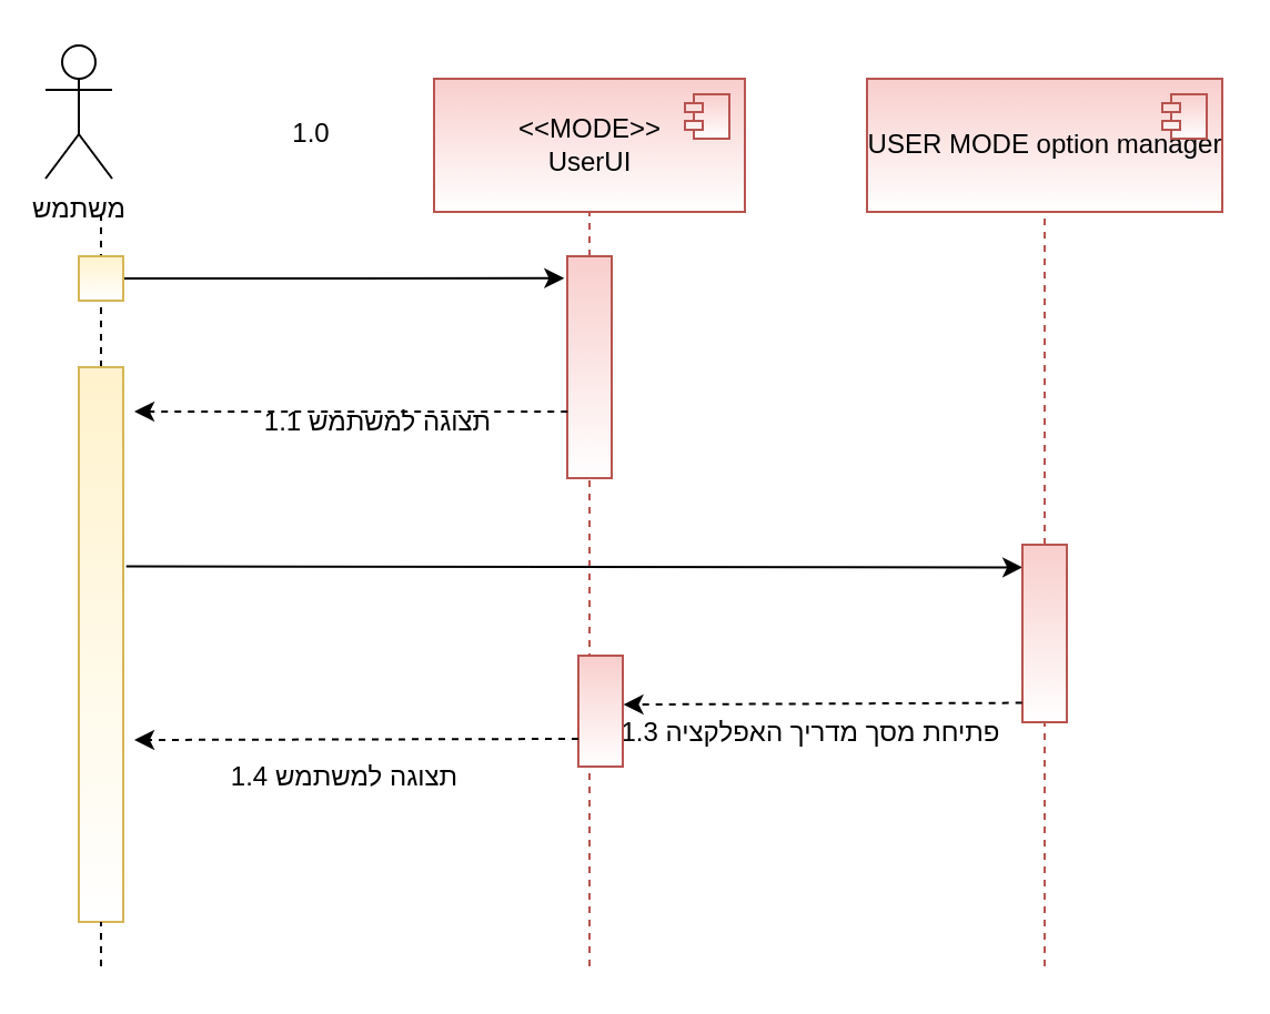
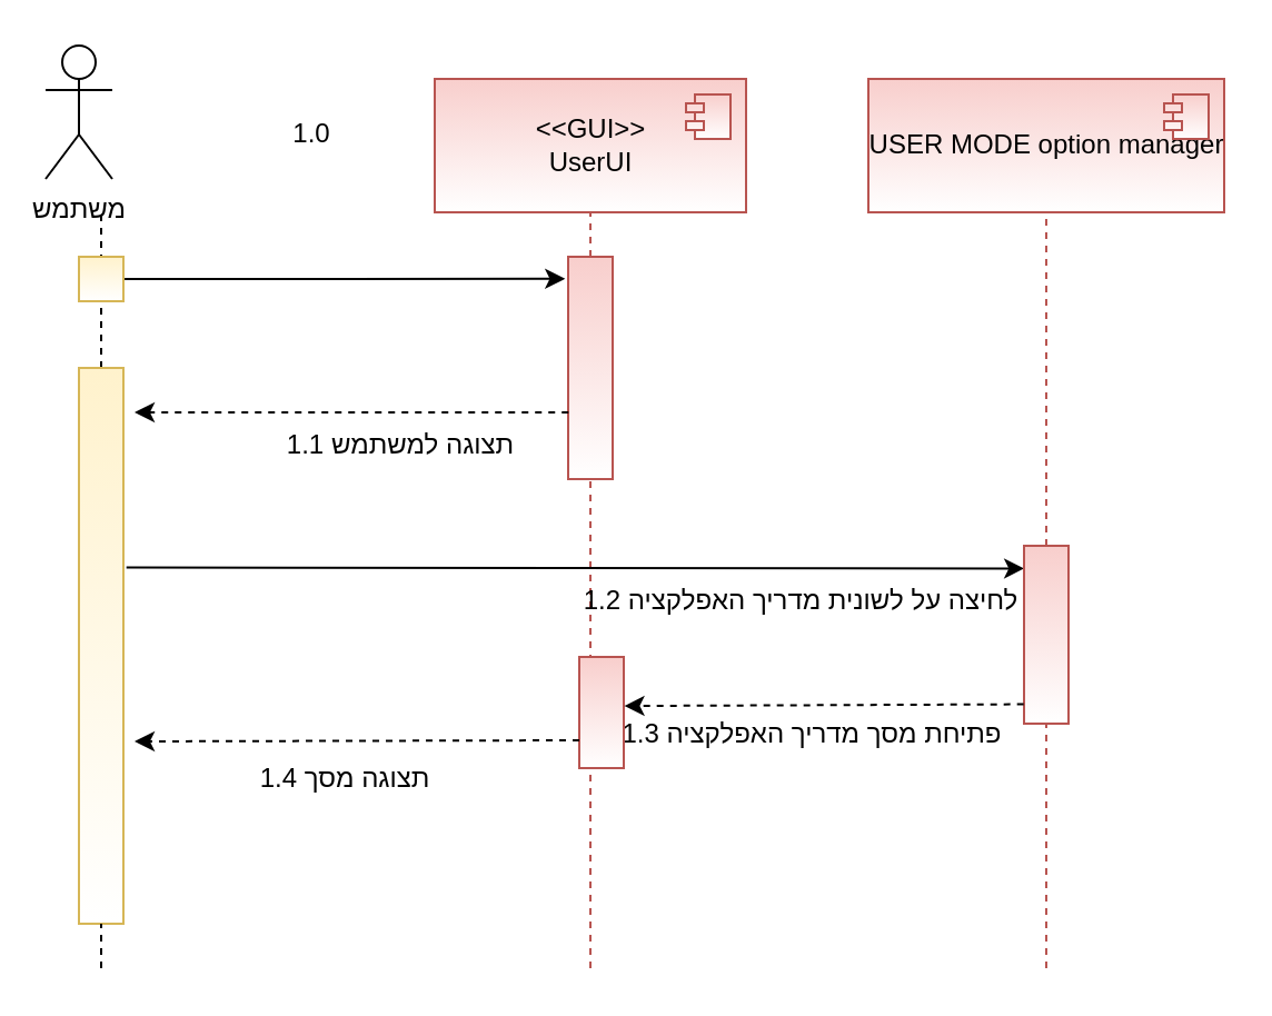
  <mxCell id="0" />
  <mxCell id="1" parent="0" />
  <mxCell id="2" value="משתמש" style="shape=umlActor;verticalLabelPosition=bottom;verticalAlign=top;html=1;outlineConnect=0;gradientColor=#ffffff;" parent="1" vertex="1"><mxGeometry x="20" y="20" width="30" height="60" as="geometry" /></mxCell>
  <mxCell id="3" value="" style="endArrow=none;dashed=1;html=1;rounded=0;startArrow=none;" parent="1" source="10" edge="1"><mxGeometry width="50" height="50" relative="1" as="geometry"><mxPoint x="45" y="475" as="sourcePoint" /><mxPoint x="45" y="95" as="targetPoint" /></mxGeometry></mxCell>
  <mxCell id="4" value="" style="endArrow=none;dashed=1;html=1;rounded=0;entryX=0.5;entryY=1;entryDx=0;entryDy=0;fillColor=#f8cecc;strokeColor=#b85450;startArrow=none;" parent="1" source="8" edge="1"><mxGeometry width="50" height="50" relative="1" as="geometry"><mxPoint x="265" y="485" as="sourcePoint" /><mxPoint x="265" y="95" as="targetPoint" /></mxGeometry></mxCell>
  <mxCell id="5" value="" style="endArrow=none;dashed=1;html=1;rounded=0;entryX=0.5;entryY=1;entryDx=0;entryDy=0;fillColor=#f8cecc;strokeColor=#b85450;startArrow=none;" parent="1" source="18" edge="1"><mxGeometry width="50" height="50" relative="1" as="geometry"><mxPoint x="465" y="495" as="sourcePoint" /><mxPoint x="470" y="95" as="targetPoint" /></mxGeometry></mxCell>
  <mxCell id="6" style="edgeStyle=orthogonalEdgeStyle;rounded=0;orthogonalLoop=1;jettySize=auto;html=1;entryX=-0.067;entryY=0.099;entryDx=0;entryDy=0;entryPerimeter=0;" parent="1" source="7" target="8" edge="1"><mxGeometry relative="1" as="geometry"><mxPoint x="190" y="129" as="targetPoint" /></mxGeometry></mxCell>
  <mxCell id="7" value="" style="rounded=0;whiteSpace=wrap;html=1;fillColor=#fff2cc;strokeColor=#d6b656;gradientColor=#ffffff;" parent="1" vertex="1"><mxGeometry x="35" y="115" width="20" height="20" as="geometry" /></mxCell>
  <mxCell id="8" value="" style="rounded=0;whiteSpace=wrap;html=1;fillColor=#f8cecc;strokeColor=#b85450;gradientColor=#ffffff;" parent="1" vertex="1"><mxGeometry x="255" y="115" width="20" height="100" as="geometry" /></mxCell>
  <mxCell id="9" value="" style="endArrow=none;dashed=1;html=1;rounded=0;entryX=0.5;entryY=1;entryDx=0;entryDy=0;fillColor=#f8cecc;strokeColor=#b85450;" parent="1" target="8" edge="1"><mxGeometry width="50" height="50" relative="1" as="geometry"><mxPoint x="265" y="435" as="sourcePoint" /><mxPoint x="265" y="95" as="targetPoint" /></mxGeometry></mxCell>
  <mxCell id="10" value="" style="rounded=0;whiteSpace=wrap;html=1;fillColor=#fff2cc;strokeColor=#d6b656;gradientColor=#ffffff;" parent="1" vertex="1"><mxGeometry x="35" y="165" width="20" height="250" as="geometry" /></mxCell>
  <mxCell id="11" value="" style="endArrow=none;dashed=1;html=1;rounded=0;" parent="1" target="10" edge="1"><mxGeometry width="50" height="50" relative="1" as="geometry"><mxPoint x="45" y="435" as="sourcePoint" /><mxPoint x="45" y="95" as="targetPoint" /></mxGeometry></mxCell>
  <mxCell id="12" value="" style="endArrow=classic;html=1;rounded=0;exitX=0.006;exitY=0.7;exitDx=0;exitDy=0;exitPerimeter=0;dashed=1;" parent="1" source="8" edge="1"><mxGeometry width="50" height="50" relative="1" as="geometry"><mxPoint x="240" y="184" as="sourcePoint" /><mxPoint x="60" y="185" as="targetPoint" /></mxGeometry></mxCell>
- <mxCell id="13" value="תצוגה למשתמש 1.1" style="text;html=1;strokeColor=none;fillColor=none;align=center;verticalAlign=middle;whiteSpace=wrap;rounded=0;textDirection=rtl;" parent="1" vertex="1"><mxGeometry x="115" y="175" width="110" height="30" as="geometry" /></mxCell>
+ <mxCell id="13" value="תצוגה למשתמש 1.1" style="text;html=1;strokeColor=none;fillColor=none;align=center;verticalAlign=middle;whiteSpace=wrap;rounded=0;textDirection=rtl;" parent="1" vertex="1"><mxGeometry x="125" y="185" width="110" height="30" as="geometry" /></mxCell>
  <mxCell id="14" value="" style="endArrow=classic;html=1;rounded=0;entryX=0.004;entryY=0.128;entryDx=0;entryDy=0;entryPerimeter=0;exitX=1.067;exitY=0.359;exitDx=0;exitDy=0;exitPerimeter=0;" parent="1" source="10" target="18" edge="1"><mxGeometry width="50" height="50" relative="1" as="geometry"><mxPoint x="115" y="274" as="sourcePoint" /><mxPoint x="455" y="258" as="targetPoint" /></mxGeometry></mxCell>
- <mxCell id="16" value="&lt;span&gt;&amp;lt;&amp;lt;MODE&amp;gt;&amp;gt;&lt;/span&gt;&lt;br&gt;&lt;span&gt;UserUI&lt;/span&gt;" style="html=1;dropTarget=0;fillColor=#f8cecc;strokeColor=#b85450;gradientColor=#ffffff;" parent="1" vertex="1"><mxGeometry x="195" y="35" width="140" height="60" as="geometry" /></mxCell>
+ <mxCell id="15" value="לחיצה על לשונית מדריך האפלקציה 1.2" style="text;html=1;strokeColor=none;fillColor=none;align=center;verticalAlign=middle;whiteSpace=wrap;rounded=0;textDirection=rtl;" parent="1" vertex="1"><mxGeometry x="260" y="255" width="200" height="30" as="geometry" /></mxCell>
+ <mxCell id="16" value="&lt;span&gt;&amp;lt;&amp;lt;GUI&amp;gt;&amp;gt;&lt;/span&gt;&lt;br&gt;&lt;span&gt;UserUI&lt;/span&gt;" style="html=1;dropTarget=0;fillColor=#f8cecc;strokeColor=#b85450;gradientColor=#ffffff;" parent="1" vertex="1"><mxGeometry x="195" y="35" width="140" height="60" as="geometry" /></mxCell>
  <mxCell id="17" value="" style="shape=module;jettyWidth=8;jettyHeight=4;fillColor=#f8cecc;strokeColor=#b85450;gradientColor=#ffffff;" parent="16" vertex="1"><mxGeometry x="1" width="20" height="20" relative="1" as="geometry"><mxPoint x="-27" y="7" as="offset" /></mxGeometry></mxCell>
  <mxCell id="18" value="" style="rounded=0;whiteSpace=wrap;html=1;fillColor=#f8cecc;strokeColor=#b85450;gradientColor=#ffffff;" parent="1" vertex="1"><mxGeometry x="460" y="245" width="20" height="80" as="geometry" /></mxCell>
  <mxCell id="19" value="" style="endArrow=none;dashed=1;html=1;rounded=0;entryX=0.5;entryY=1;entryDx=0;entryDy=0;fillColor=#f8cecc;strokeColor=#b85450;" parent="1" target="18" edge="1"><mxGeometry width="50" height="50" relative="1" as="geometry"><mxPoint x="470" y="435" as="sourcePoint" /><mxPoint x="465" y="135" as="targetPoint" /></mxGeometry></mxCell>
  <mxCell id="20" value="פתיחת מסך מדריך האפלקציה 1.3" style="text;html=1;strokeColor=none;fillColor=none;align=center;verticalAlign=middle;whiteSpace=wrap;rounded=0;textDirection=rtl;" parent="1" vertex="1"><mxGeometry x="270" y="315" width="190" height="30" as="geometry" /></mxCell>
  <mxCell id="21" value="" style="rounded=0;whiteSpace=wrap;html=1;fillColor=#f8cecc;strokeColor=#b85450;gradientColor=#ffffff;" parent="1" vertex="1"><mxGeometry x="260" y="295" width="20" height="50" as="geometry" /></mxCell>
- <mxCell id="22" value="תצוגה למשתמש 1.4" style="text;html=1;strokeColor=none;fillColor=none;align=center;verticalAlign=middle;whiteSpace=wrap;rounded=0;textDirection=rtl;" parent="1" vertex="1"><mxGeometry x="100" y="335" width="110" height="30" as="geometry" /></mxCell>
+ <mxCell id="22" value="תצוגה מסך 1.4" style="text;html=1;strokeColor=none;fillColor=none;align=center;verticalAlign=middle;whiteSpace=wrap;rounded=0;textDirection=rtl;" parent="1" vertex="1"><mxGeometry x="100" y="335" width="110" height="30" as="geometry" /></mxCell>
  <mxCell id="23" value="1.0" style="text;html=1;strokeColor=none;fillColor=none;align=center;verticalAlign=middle;whiteSpace=wrap;rounded=0;" parent="1" vertex="1"><mxGeometry x="130" y="45" width="20" height="30" as="geometry" /></mxCell>
  <mxCell id="24" value="" style="endArrow=classic;html=1;rounded=0;exitX=-0.008;exitY=0.891;exitDx=0;exitDy=0;entryX=1.013;entryY=0.441;entryDx=0;entryDy=0;exitPerimeter=0;entryPerimeter=0;dashed=1;" parent="1" source="18" target="21" edge="1"><mxGeometry width="50" height="50" relative="1" as="geometry"><mxPoint x="660" y="357.5" as="sourcePoint" /><mxPoint x="400" y="235" as="targetPoint" /></mxGeometry></mxCell>
  <mxCell id="25" value="" style="endArrow=classic;html=1;rounded=0;exitX=0;exitY=0.75;exitDx=0;exitDy=0;dashed=1;" parent="1" source="21" edge="1"><mxGeometry width="50" height="50" relative="1" as="geometry"><mxPoint x="180" y="295" as="sourcePoint" /><mxPoint x="60" y="333" as="targetPoint" /></mxGeometry></mxCell>
  <mxCell id="26" value="&lt;span&gt;USER MODE option manager&lt;/span&gt;" style="html=1;dropTarget=0;fillColor=#f8cecc;strokeColor=#b85450;gradientColor=#ffffff;" parent="1" vertex="1"><mxGeometry x="390" y="35" width="160" height="60" as="geometry" /></mxCell>
  <mxCell id="27" value="" style="shape=module;jettyWidth=8;jettyHeight=4;fillColor=#f8cecc;strokeColor=#b85450;gradientColor=#ffffff;" parent="26" vertex="1"><mxGeometry x="1" width="20" height="20" relative="1" as="geometry"><mxPoint x="-27" y="7" as="offset" /></mxGeometry></mxCell>
